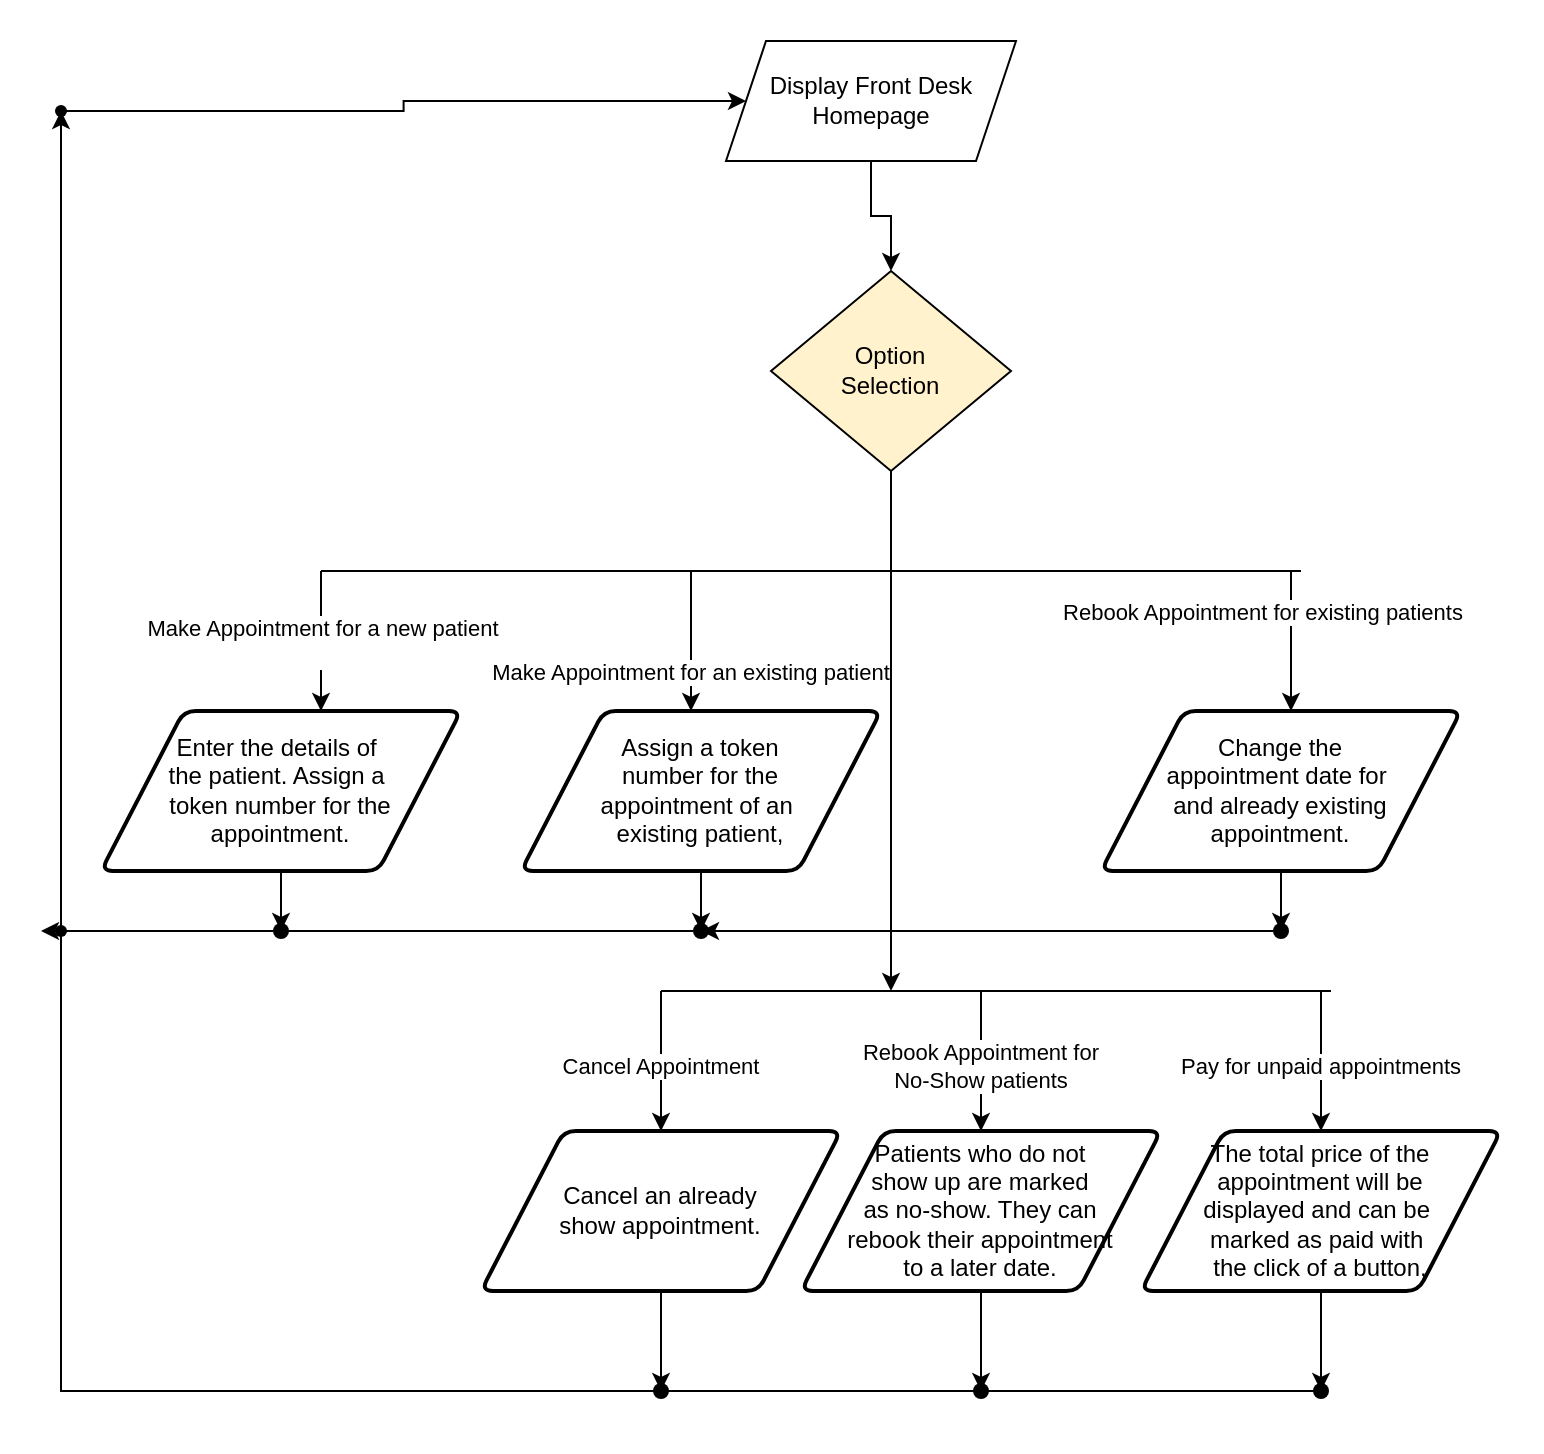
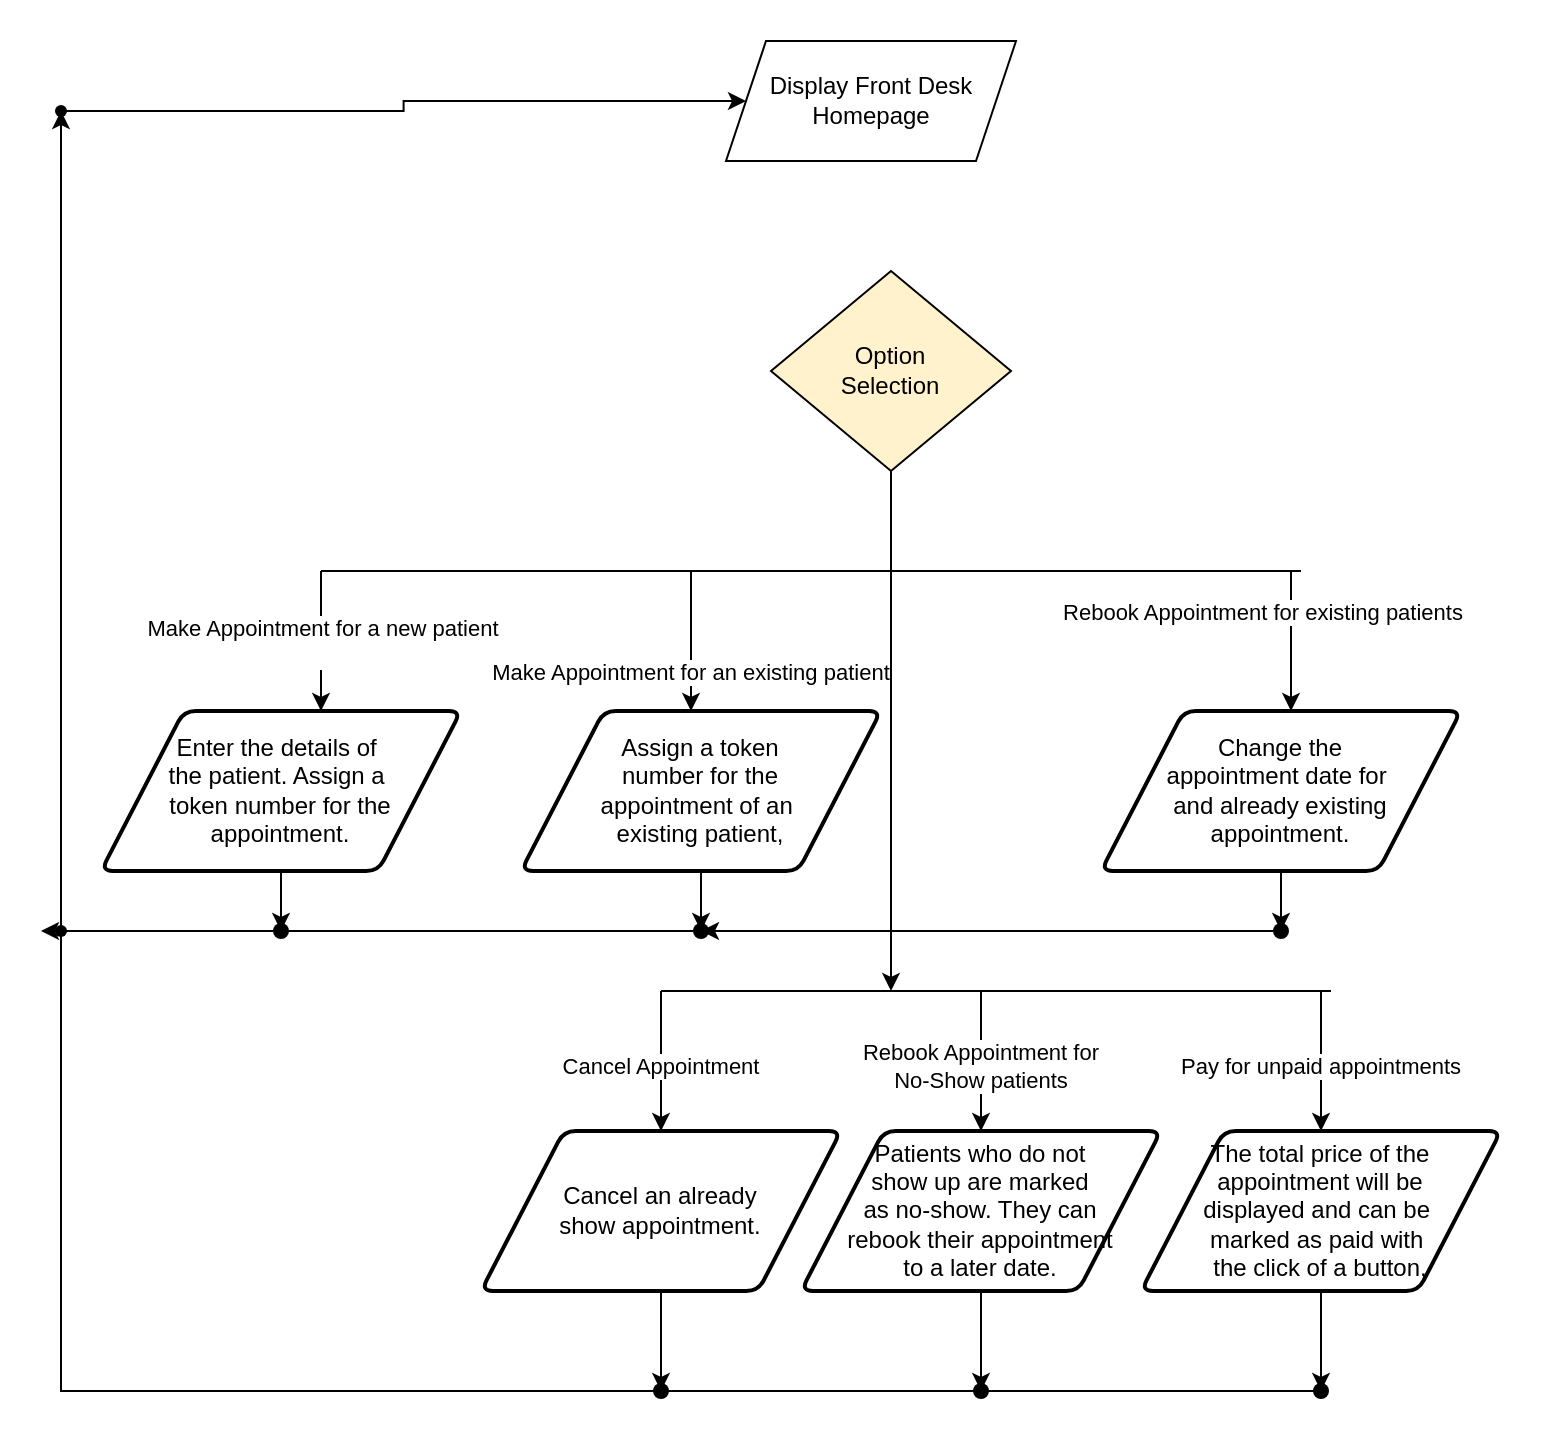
  <mxCell id="0" />
  <mxCell id="1" parent="0" />
- <mxCell id="2" value="" style="edgeStyle=orthogonalEdgeStyle;rounded=0;orthogonalLoop=1;jettySize=auto;html=1;" parent="1" source="3" target="4" edge="1"><mxGeometry relative="1" as="geometry" /></mxCell>
  <mxCell id="3" value="Display Front Desk&lt;div&gt;Homepage&lt;/div&gt;" style="shape=parallelogram;perimeter=parallelogramPerimeter;whiteSpace=wrap;html=1;fixedSize=1;" parent="1" vertex="1"><mxGeometry x="362.5" y="20" width="145" height="60" as="geometry" /></mxCell>
  <mxCell id="4" value="Option&lt;div&gt;Selection&lt;/div&gt;" style="rhombus;whiteSpace=wrap;html=1;fillColor=#fff2cc;" parent="1" vertex="1"><mxGeometry x="385" y="135" width="120" height="100" as="geometry" /></mxCell>
  <mxCell id="5" value="" style="endArrow=none;html=1;rounded=0;" parent="1" edge="1"><mxGeometry width="50" height="50" relative="1" as="geometry"><mxPoint x="160" y="285" as="sourcePoint" /><mxPoint x="650" y="285" as="targetPoint" /></mxGeometry></mxCell>
  <mxCell id="6" value="" style="endArrow=classic;html=1;rounded=0;entryX=0.5;entryY=0;entryDx=0;entryDy=0;" parent="1" edge="1"><mxGeometry relative="1" as="geometry"><mxPoint x="645" y="285" as="sourcePoint" /><mxPoint x="645" y="355" as="targetPoint" /></mxGeometry></mxCell>
  <mxCell id="7" value="Rebook Appointment for existing patients" style="edgeLabel;html=1;align=center;verticalAlign=middle;resizable=0;points=[];" parent="6" vertex="1" connectable="0"><mxGeometry x="0.309" y="-2" relative="1" as="geometry"><mxPoint x="-13" y="-26" as="offset" /></mxGeometry></mxCell>
  <mxCell id="8" value="" style="endArrow=classic;html=1;rounded=0;entryX=0.5;entryY=0;entryDx=0;entryDy=0;" parent="1" edge="1"><mxGeometry relative="1" as="geometry"><mxPoint x="160" y="285" as="sourcePoint" /><mxPoint x="160" y="355" as="targetPoint" /></mxGeometry></mxCell>
  <mxCell id="9" value="Make Appointment for a new patient&lt;div&gt;&lt;br&gt;&lt;/div&gt;" style="edgeLabel;resizable=0;html=1;align=center;verticalAlign=middle;" parent="8" connectable="0" vertex="1"><mxGeometry relative="1" as="geometry" /></mxCell>
  <mxCell id="10" style="edgeStyle=orthogonalEdgeStyle;rounded=0;orthogonalLoop=1;jettySize=auto;html=1;" parent="1" edge="1"><mxGeometry relative="1" as="geometry"><mxPoint x="445" y="495" as="targetPoint" /><mxPoint x="445" y="235" as="sourcePoint" /></mxGeometry></mxCell>
  <mxCell id="11" value="" style="edgeStyle=orthogonalEdgeStyle;rounded=0;orthogonalLoop=1;jettySize=auto;html=1;" edge="1" parent="1" source="12" target="37"><mxGeometry relative="1" as="geometry" /></mxCell>
  <mxCell id="12" value="Enter the details of&amp;nbsp;&lt;div&gt;the patient. Assign a&amp;nbsp;&lt;/div&gt;&lt;div&gt;token&amp;nbsp;&lt;span style=&quot;background-color: transparent; color: light-dark(rgb(0, 0, 0), rgb(255, 255, 255));&quot;&gt;number for the&lt;/span&gt;&lt;div&gt;appointment.&lt;/div&gt;&lt;/div&gt;" style="shape=parallelogram;html=1;strokeWidth=2;perimeter=parallelogramPerimeter;whiteSpace=wrap;rounded=1;arcSize=12;size=0.23;" parent="1" vertex="1"><mxGeometry x="50" y="355" width="180" height="80" as="geometry" /></mxCell>
  <mxCell id="13" value="" style="endArrow=classic;html=1;rounded=0;entryX=0.5;entryY=0;entryDx=0;entryDy=0;" parent="1" edge="1"><mxGeometry relative="1" as="geometry"><mxPoint x="330" y="495" as="sourcePoint" /><mxPoint x="330" y="565" as="targetPoint" /></mxGeometry></mxCell>
  <mxCell id="14" value="Cancel Appointment" style="edgeLabel;html=1;align=center;verticalAlign=middle;resizable=0;points=[];" parent="13" vertex="1" connectable="0"><mxGeometry x="0.051" y="-1" relative="1" as="geometry"><mxPoint as="offset" /></mxGeometry></mxCell>
  <mxCell id="15" value="" style="endArrow=classic;html=1;rounded=0;entryX=0.5;entryY=0;entryDx=0;entryDy=0;" parent="1" edge="1"><mxGeometry relative="1" as="geometry"><mxPoint x="345" y="285" as="sourcePoint" /><mxPoint x="345" y="355" as="targetPoint" /></mxGeometry></mxCell>
  <mxCell id="16" value="Make Appointment for an existing patient" style="edgeLabel;html=1;align=center;verticalAlign=middle;resizable=0;points=[];" parent="15" vertex="1" connectable="0"><mxGeometry x="-0.006" y="-1" relative="1" as="geometry"><mxPoint y="15" as="offset" /></mxGeometry></mxCell>
  <mxCell id="17" value="" style="edgeStyle=orthogonalEdgeStyle;rounded=0;orthogonalLoop=1;jettySize=auto;html=1;" edge="1" parent="1" source="18" target="40"><mxGeometry relative="1" as="geometry" /></mxCell>
  <mxCell id="18" value="Assign a token&lt;div&gt;number for the&lt;/div&gt;&lt;div&gt;appointment of an&amp;nbsp;&lt;/div&gt;&lt;div&gt;existing patient,&lt;/div&gt;" style="shape=parallelogram;html=1;strokeWidth=2;perimeter=parallelogramPerimeter;whiteSpace=wrap;rounded=1;arcSize=12;size=0.23;" parent="1" vertex="1"><mxGeometry x="260" y="355" width="180" height="80" as="geometry" /></mxCell>
  <mxCell id="19" value="" style="edgeStyle=orthogonalEdgeStyle;rounded=0;orthogonalLoop=1;jettySize=auto;html=1;" edge="1" parent="1" source="20" target="36"><mxGeometry relative="1" as="geometry" /></mxCell>
  <mxCell id="20" value="Change the&lt;div&gt;appointment date for&amp;nbsp;&lt;/div&gt;&lt;div&gt;and already existing&lt;/div&gt;&lt;div&gt;appointment.&lt;/div&gt;" style="shape=parallelogram;html=1;strokeWidth=2;perimeter=parallelogramPerimeter;whiteSpace=wrap;rounded=1;arcSize=12;size=0.23;" parent="1" vertex="1"><mxGeometry x="550" y="355" width="180" height="80" as="geometry" /></mxCell>
  <mxCell id="21" value="" style="edgeStyle=orthogonalEdgeStyle;rounded=0;orthogonalLoop=1;jettySize=auto;html=1;" parent="1" source="22" target="25" edge="1"><mxGeometry relative="1" as="geometry" /></mxCell>
  <mxCell id="22" value="Cancel an already&lt;div&gt;show appointment.&lt;/div&gt;" style="shape=parallelogram;html=1;strokeWidth=2;perimeter=parallelogramPerimeter;whiteSpace=wrap;rounded=1;arcSize=12;size=0.23;" parent="1" vertex="1"><mxGeometry x="240" y="565" width="180" height="80" as="geometry" /></mxCell>
  <mxCell id="23" value="" style="endArrow=classic;html=1;rounded=0;entryX=0.5;entryY=0;entryDx=0;entryDy=0;" parent="1" edge="1"><mxGeometry relative="1" as="geometry"><mxPoint x="490" y="495" as="sourcePoint" /><mxPoint x="490" y="565" as="targetPoint" /></mxGeometry></mxCell>
  <mxCell id="24" value="Rebook Appointment for&lt;div&gt;No-Show patients&lt;/div&gt;" style="edgeLabel;html=1;align=center;verticalAlign=middle;resizable=0;points=[];" parent="23" vertex="1" connectable="0"><mxGeometry x="0.051" y="-1" relative="1" as="geometry"><mxPoint as="offset" /></mxGeometry></mxCell>
  <mxCell id="25" value="" style="shape=waypoint;sketch=0;size=6;pointerEvents=1;points=[];fillColor=default;resizable=0;rotatable=0;perimeter=centerPerimeter;snapToPoint=1;strokeWidth=2;rounded=1;arcSize=12;" parent="1" vertex="1"><mxGeometry x="320" y="685" width="20" height="20" as="geometry" /></mxCell>
  <mxCell id="26" value="" style="edgeStyle=orthogonalEdgeStyle;rounded=0;orthogonalLoop=1;jettySize=auto;html=1;" parent="1" source="27" target="28" edge="1"><mxGeometry relative="1" as="geometry" /></mxCell>
  <mxCell id="27" value="Patients who do not&lt;div&gt;show up are marked&lt;/div&gt;&lt;div&gt;as no-show. They can&lt;/div&gt;&lt;div&gt;rebook their appointment&lt;/div&gt;&lt;div&gt;to a later date.&lt;/div&gt;" style="shape=parallelogram;html=1;strokeWidth=2;perimeter=parallelogramPerimeter;whiteSpace=wrap;rounded=1;arcSize=12;size=0.23;" parent="1" vertex="1"><mxGeometry x="400" y="565" width="180" height="80" as="geometry" /></mxCell>
  <mxCell id="28" value="" style="shape=waypoint;sketch=0;size=6;pointerEvents=1;points=[];fillColor=default;resizable=0;rotatable=0;perimeter=centerPerimeter;snapToPoint=1;strokeWidth=2;rounded=1;arcSize=12;" parent="1" vertex="1"><mxGeometry x="480" y="685" width="20" height="20" as="geometry" /></mxCell>
  <mxCell id="29" value="" style="endArrow=classic;html=1;rounded=0;entryX=0.5;entryY=0;entryDx=0;entryDy=0;" parent="1" edge="1"><mxGeometry relative="1" as="geometry"><mxPoint x="660" y="495" as="sourcePoint" /><mxPoint x="660" y="565" as="targetPoint" /></mxGeometry></mxCell>
  <mxCell id="30" value="Pay for unpaid appointments" style="edgeLabel;html=1;align=center;verticalAlign=middle;resizable=0;points=[];" parent="29" vertex="1" connectable="0"><mxGeometry x="0.051" y="-1" relative="1" as="geometry"><mxPoint as="offset" /></mxGeometry></mxCell>
  <mxCell id="31" value="" style="edgeStyle=orthogonalEdgeStyle;rounded=0;orthogonalLoop=1;jettySize=auto;html=1;" parent="1" source="32" target="33" edge="1"><mxGeometry relative="1" as="geometry" /></mxCell>
  <mxCell id="32" value="&lt;div&gt;&lt;span style=&quot;background-color: transparent; color: light-dark(rgb(0, 0, 0), rgb(255, 255, 255));&quot;&gt;&lt;br&gt;&lt;/span&gt;&lt;/div&gt;&lt;div&gt;&lt;span style=&quot;background-color: transparent; color: light-dark(rgb(0, 0, 0), rgb(255, 255, 255));&quot;&gt;The total price of the appointment will be&lt;/span&gt;&lt;br&gt;&lt;/div&gt;&lt;div&gt;&lt;span style=&quot;background-color: transparent; color: light-dark(rgb(0, 0, 0), rgb(255, 255, 255));&quot;&gt;displayed and can be&amp;nbsp;&lt;/span&gt;&lt;/div&gt;&lt;div&gt;&lt;span style=&quot;background-color: transparent; color: light-dark(rgb(0, 0, 0), rgb(255, 255, 255));&quot;&gt;marked as paid with&amp;nbsp;&lt;/span&gt;&lt;/div&gt;&lt;div&gt;&lt;span style=&quot;background-color: transparent; color: light-dark(rgb(0, 0, 0), rgb(255, 255, 255));&quot;&gt;the click of a button,&lt;/span&gt;&lt;/div&gt;&lt;div&gt;&lt;br&gt;&lt;/div&gt;" style="shape=parallelogram;html=1;strokeWidth=2;perimeter=parallelogramPerimeter;whiteSpace=wrap;rounded=1;arcSize=12;size=0.23;" parent="1" vertex="1"><mxGeometry x="570" y="565" width="180" height="80" as="geometry" /></mxCell>
  <mxCell id="33" value="" style="shape=waypoint;sketch=0;size=6;pointerEvents=1;points=[];fillColor=default;resizable=0;rotatable=0;perimeter=centerPerimeter;snapToPoint=1;strokeWidth=2;rounded=1;arcSize=12;" parent="1" vertex="1"><mxGeometry x="650" y="685" width="20" height="20" as="geometry" /></mxCell>
  <mxCell id="34" style="edgeStyle=orthogonalEdgeStyle;rounded=0;orthogonalLoop=1;jettySize=auto;html=1;entryX=0.7;entryY=0.213;entryDx=0;entryDy=0;entryPerimeter=0;" parent="1" edge="1"><mxGeometry relative="1" as="geometry"><mxPoint x="30" y="55" as="targetPoint" /><mxPoint x="30" y="55" as="sourcePoint" /></mxGeometry></mxCell>
  <mxCell id="35" value="" style="endArrow=none;html=1;rounded=0;" edge="1" parent="1"><mxGeometry width="50" height="50" relative="1" as="geometry"><mxPoint x="330" y="495" as="sourcePoint" /><mxPoint x="665" y="495" as="targetPoint" /></mxGeometry></mxCell>
  <mxCell id="36" value="" style="shape=waypoint;sketch=0;size=6;pointerEvents=1;points=[];fillColor=default;resizable=0;rotatable=0;perimeter=centerPerimeter;snapToPoint=1;strokeWidth=2;rounded=1;arcSize=12;" vertex="1" parent="1"><mxGeometry x="630" y="455" width="20" height="20" as="geometry" /></mxCell>
  <mxCell id="37" value="" style="shape=waypoint;sketch=0;size=6;pointerEvents=1;points=[];fillColor=default;resizable=0;rotatable=0;perimeter=centerPerimeter;snapToPoint=1;strokeWidth=2;rounded=1;arcSize=12;" vertex="1" parent="1"><mxGeometry x="130" y="455" width="20" height="20" as="geometry" /></mxCell>
  <mxCell id="38" value="" style="edgeStyle=orthogonalEdgeStyle;rounded=0;orthogonalLoop=1;jettySize=auto;html=1;" edge="1" parent="1" source="36" target="40"><mxGeometry relative="1" as="geometry"><mxPoint x="-120" y="465" as="targetPoint" /><mxPoint x="640" y="465" as="sourcePoint" /></mxGeometry></mxCell>
  <mxCell id="39" style="edgeStyle=orthogonalEdgeStyle;rounded=0;orthogonalLoop=1;jettySize=auto;html=1;" edge="1" parent="1" source="40"><mxGeometry relative="1" as="geometry"><mxPoint x="20" y="465" as="targetPoint" /></mxGeometry></mxCell>
  <mxCell id="40" value="" style="shape=waypoint;sketch=0;size=6;pointerEvents=1;points=[];fillColor=default;resizable=0;rotatable=0;perimeter=centerPerimeter;snapToPoint=1;strokeWidth=2;rounded=1;arcSize=12;" vertex="1" parent="1"><mxGeometry x="340" y="455" width="20" height="20" as="geometry" /></mxCell>
  <mxCell id="41" value="" style="shape=waypoint;sketch=0;fillStyle=solid;size=6;pointerEvents=1;points=[];fillColor=none;resizable=0;rotatable=0;perimeter=centerPerimeter;snapToPoint=1;" vertex="1" parent="1"><mxGeometry x="20" y="455" width="20" height="20" as="geometry" /></mxCell>
  <mxCell id="42" value="" style="edgeStyle=orthogonalEdgeStyle;rounded=0;orthogonalLoop=1;jettySize=auto;html=1;" edge="1" parent="1" source="33"><mxGeometry relative="1" as="geometry"><mxPoint x="30" y="55" as="targetPoint" /><mxPoint x="660" y="695" as="sourcePoint" /><Array as="points"><mxPoint x="30" y="695" /></Array></mxGeometry></mxCell>
  <mxCell id="43" style="edgeStyle=orthogonalEdgeStyle;rounded=0;orthogonalLoop=1;jettySize=auto;html=1;entryX=0;entryY=0.5;entryDx=0;entryDy=0;" edge="1" parent="1" source="44" target="3"><mxGeometry relative="1" as="geometry" /></mxCell>
  <mxCell id="44" value="" style="shape=waypoint;sketch=0;fillStyle=solid;size=6;pointerEvents=1;points=[];fillColor=none;resizable=0;rotatable=0;perimeter=centerPerimeter;snapToPoint=1;" vertex="1" parent="1"><mxGeometry x="20" y="45" width="20" height="20" as="geometry" /></mxCell>
